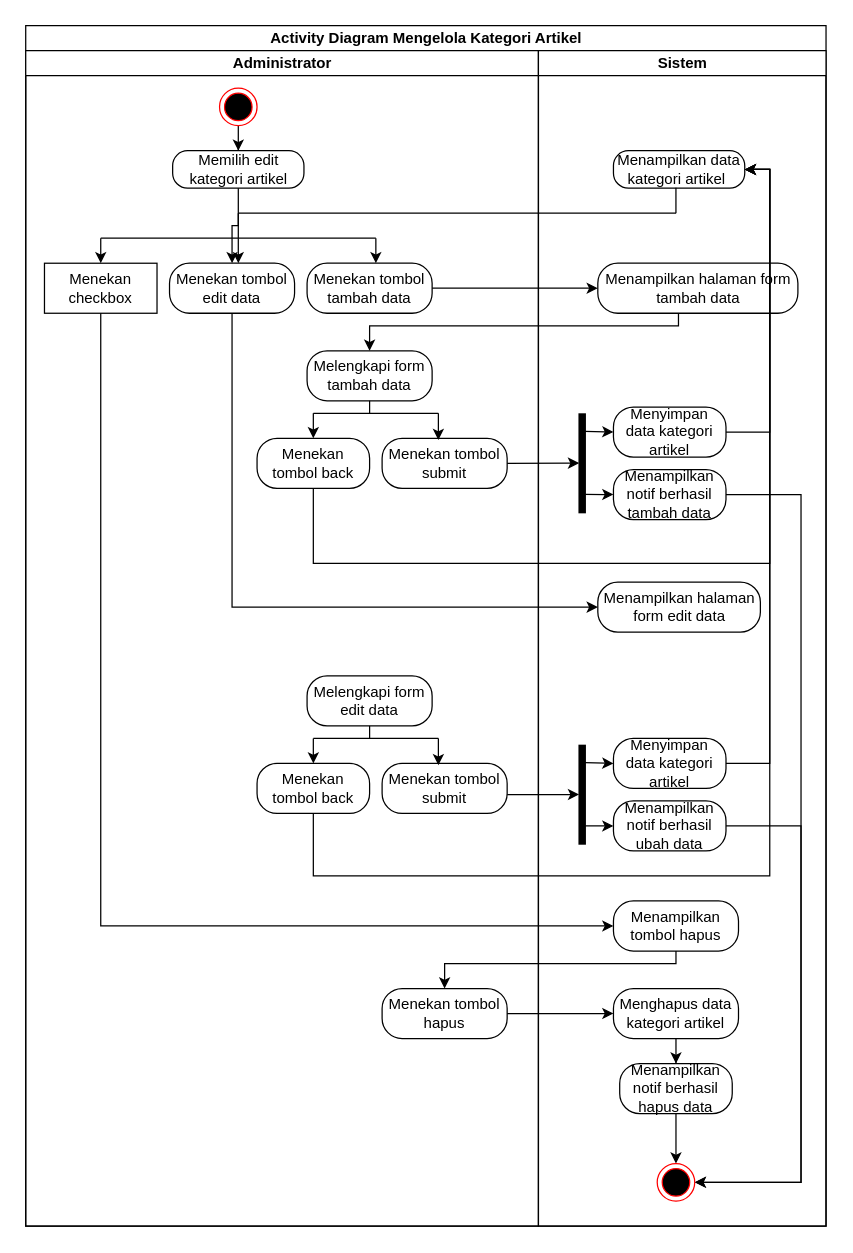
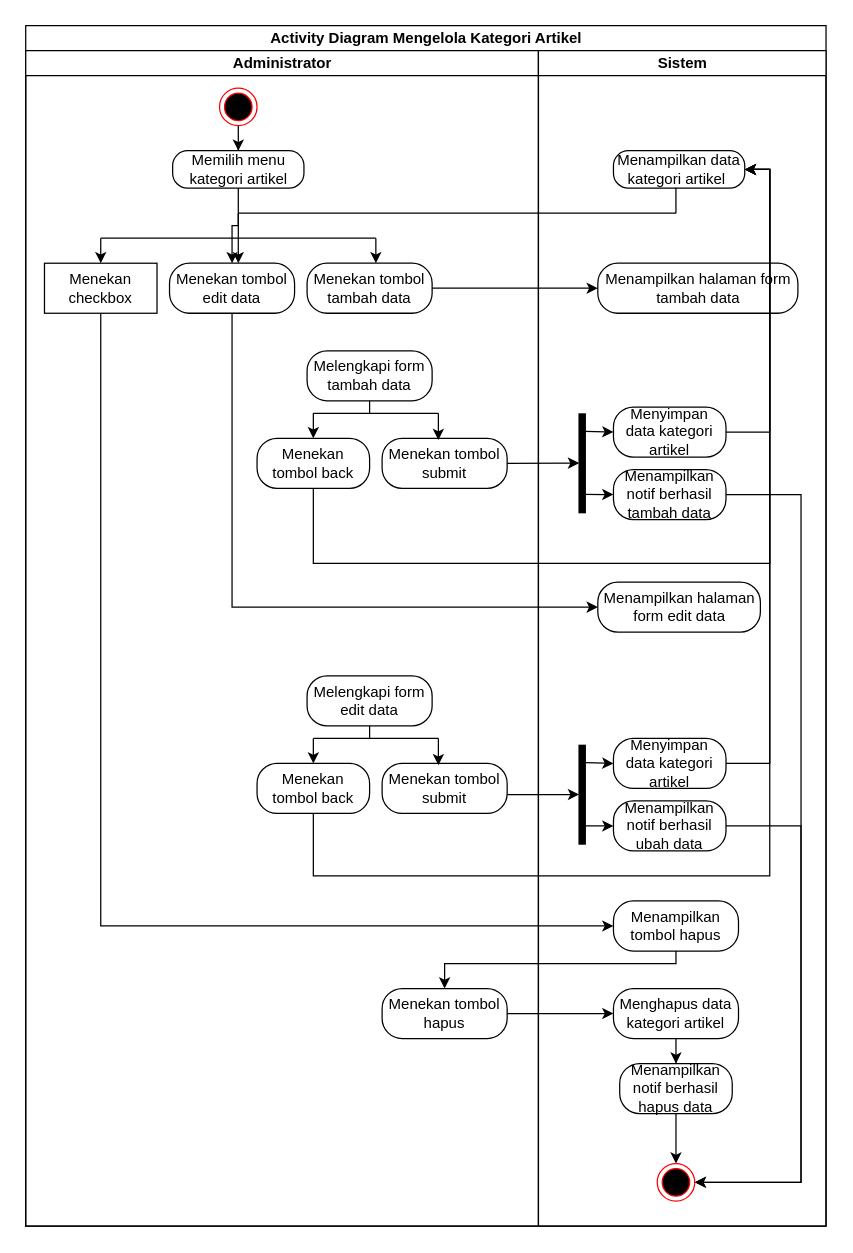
  <mxCell id="0" />
  <mxCell id="1" parent="0" />
  <mxCell id="2" value="Activity Diagram Mengelola Kategori Artikel" style="swimlane;childLayout=stackLayout;resizeParent=1;resizeParentMax=0;startSize=20;html=1;" vertex="1" parent="1"><mxGeometry x="20" y="20" width="640" height="960" as="geometry" /></mxCell>
  <mxCell id="3" value="Administrator" style="swimlane;startSize=20;html=1;" vertex="1" parent="2"><mxGeometry y="20" width="410" height="940" as="geometry" /></mxCell>
  <mxCell id="4" value="" style="edgeStyle=orthogonalEdgeStyle;rounded=0;orthogonalLoop=1;jettySize=auto;html=1;" edge="1" parent="3" source="5" target="6"><mxGeometry relative="1" as="geometry" /></mxCell>
  <mxCell id="5" value="" style="ellipse;html=1;shape=endState;fillColor=#000000;strokeColor=#ff0000;" vertex="1" parent="3"><mxGeometry x="155.0" y="30" width="30" height="30" as="geometry" /></mxCell>
- <mxCell id="6" value="Memilih edit kategori artikel" style="rounded=1;whiteSpace=wrap;html=1;arcSize=40;fontColor=#000000;fillColor=default;strokeColor=default;" vertex="1" parent="3"><mxGeometry x="117.5" y="80" width="105" height="30" as="geometry" /></mxCell>
+ <mxCell id="6" value="Memilih menu kategori artikel" style="rounded=1;whiteSpace=wrap;html=1;arcSize=40;fontColor=#000000;fillColor=default;strokeColor=default;" vertex="1" parent="3"><mxGeometry x="117.5" y="80" width="105" height="30" as="geometry" /></mxCell>
  <mxCell id="7" value="Menekan checkbox" style="whiteSpace=wrap;html=1;arcSize=40;fontColor=#000000;fillColor=default;strokeColor=default;rounded=0;" vertex="1" parent="3"><mxGeometry x="15" y="170" width="90" height="40" as="geometry" /></mxCell>
  <mxCell id="8" value="Menekan tombol edit data" style="rounded=1;whiteSpace=wrap;html=1;arcSize=40;fontColor=#000000;fillColor=default;strokeColor=default;" vertex="1" parent="3"><mxGeometry x="115" y="170" width="100" height="40" as="geometry" /></mxCell>
  <mxCell id="9" value="Menekan tombol tambah data" style="rounded=1;whiteSpace=wrap;html=1;arcSize=40;fontColor=#000000;fillColor=default;strokeColor=default;" vertex="1" parent="3"><mxGeometry x="225" y="170" width="100" height="40" as="geometry" /></mxCell>
  <mxCell id="10" value="Melengkapi form tambah data" style="rounded=1;whiteSpace=wrap;html=1;arcSize=40;fontColor=#000000;fillColor=default;strokeColor=default;" vertex="1" parent="3"><mxGeometry x="225" y="240" width="100" height="40" as="geometry" /></mxCell>
  <mxCell id="11" value="Menekan tombol back" style="rounded=1;whiteSpace=wrap;html=1;arcSize=40;fontColor=#000000;fillColor=default;strokeColor=default;" vertex="1" parent="3"><mxGeometry x="185" y="310" width="90" height="40" as="geometry" /></mxCell>
  <mxCell id="12" value="Menekan tombol submit" style="rounded=1;whiteSpace=wrap;html=1;arcSize=40;fontColor=#000000;fillColor=default;strokeColor=default;" vertex="1" parent="3"><mxGeometry x="285" y="310" width="100" height="40" as="geometry" /></mxCell>
  <mxCell id="13" value="Melengkapi form edit data" style="rounded=1;whiteSpace=wrap;html=1;arcSize=40;fontColor=#000000;fillColor=default;strokeColor=default;" vertex="1" parent="3"><mxGeometry x="225" y="500" width="100" height="40" as="geometry" /></mxCell>
  <mxCell id="14" value="Menekan tombol back" style="rounded=1;whiteSpace=wrap;html=1;arcSize=40;fontColor=#000000;fillColor=default;strokeColor=default;" vertex="1" parent="3"><mxGeometry x="185" y="570" width="90" height="40" as="geometry" /></mxCell>
  <mxCell id="15" value="Menekan tombol submit" style="rounded=1;whiteSpace=wrap;html=1;arcSize=40;fontColor=#000000;fillColor=default;strokeColor=default;" vertex="1" parent="3"><mxGeometry x="285" y="570" width="100" height="40" as="geometry" /></mxCell>
  <mxCell id="16" value="" style="endArrow=none;html=1;rounded=0;exitX=0.5;exitY=1;exitDx=0;exitDy=0;" edge="1" parent="3"><mxGeometry width="50" height="50" relative="1" as="geometry"><mxPoint x="275" y="540" as="sourcePoint" /><mxPoint x="275" y="550" as="targetPoint" /></mxGeometry></mxCell>
  <mxCell id="17" value="" style="endArrow=none;html=1;rounded=0;" edge="1" parent="3"><mxGeometry width="50" height="50" relative="1" as="geometry"><mxPoint x="230" y="550" as="sourcePoint" /><mxPoint x="330" y="550" as="targetPoint" /></mxGeometry></mxCell>
  <mxCell id="18" value="" style="endArrow=classic;html=1;rounded=0;entryX=0.5;entryY=0;entryDx=0;entryDy=0;" edge="1" parent="3" target="14"><mxGeometry width="50" height="50" relative="1" as="geometry"><mxPoint x="230" y="550" as="sourcePoint" /><mxPoint x="300" y="490" as="targetPoint" /></mxGeometry></mxCell>
  <mxCell id="19" value="" style="endArrow=classic;html=1;rounded=0;entryX=0.45;entryY=0.035;entryDx=0;entryDy=0;entryPerimeter=0;" edge="1" parent="3" target="15"><mxGeometry width="50" height="50" relative="1" as="geometry"><mxPoint x="330" y="550" as="sourcePoint" /><mxPoint x="300" y="490" as="targetPoint" /></mxGeometry></mxCell>
  <mxCell id="20" value="Menekan tombol hapus" style="rounded=1;whiteSpace=wrap;html=1;arcSize=40;fontColor=#000000;fillColor=default;strokeColor=default;" vertex="1" parent="3"><mxGeometry x="285" y="750" width="100" height="40" as="geometry" /></mxCell>
  <mxCell id="21" value="Sistem" style="swimlane;startSize=20;html=1;" vertex="1" parent="2"><mxGeometry x="410" y="20" width="230" height="940" as="geometry" /></mxCell>
  <mxCell id="22" value="Menampilkan data kategori artikel&amp;nbsp;" style="rounded=1;whiteSpace=wrap;html=1;arcSize=40;fontColor=#000000;fillColor=default;strokeColor=default;" vertex="1" parent="21"><mxGeometry x="60" y="80" width="105" height="30" as="geometry" /></mxCell>
  <mxCell id="23" value="Menampilkan halaman form tambah data" style="rounded=1;whiteSpace=wrap;html=1;arcSize=40;fontColor=#000000;fillColor=default;strokeColor=default;" vertex="1" parent="21"><mxGeometry x="47.5" y="170" width="160" height="40" as="geometry" /></mxCell>
  <mxCell id="24" value="" style="shape=line;html=1;strokeWidth=6;strokeColor=default;rotation=90;" vertex="1" parent="21"><mxGeometry x="-5" y="325" width="80" height="10" as="geometry" /></mxCell>
  <mxCell id="25" style="edgeStyle=orthogonalEdgeStyle;rounded=0;orthogonalLoop=1;jettySize=auto;html=1;entryX=1;entryY=0.5;entryDx=0;entryDy=0;" edge="1" parent="21" source="26" target="22"><mxGeometry relative="1" as="geometry"><Array as="points"><mxPoint x="185" y="305" /><mxPoint x="185" y="95" /></Array></mxGeometry></mxCell>
  <mxCell id="26" value="Menyimpan data kategori artikel" style="rounded=1;whiteSpace=wrap;html=1;arcSize=40;fontColor=#000000;fillColor=default;strokeColor=default;" vertex="1" parent="21"><mxGeometry x="60" y="285" width="90" height="40" as="geometry" /></mxCell>
  <mxCell id="27" style="edgeStyle=orthogonalEdgeStyle;rounded=0;orthogonalLoop=1;jettySize=auto;html=1;entryX=1;entryY=0.5;entryDx=0;entryDy=0;" edge="1" parent="21" source="28" target="45"><mxGeometry relative="1" as="geometry"><Array as="points"><mxPoint x="210" y="355" /><mxPoint x="210" y="905" /></Array></mxGeometry></mxCell>
  <mxCell id="28" value="Menampilkan notif berhasil tambah data" style="rounded=1;whiteSpace=wrap;html=1;arcSize=40;fontColor=#000000;fillColor=default;strokeColor=default;" vertex="1" parent="21"><mxGeometry x="60" y="335" width="90" height="40" as="geometry" /></mxCell>
  <mxCell id="29" value="" style="endArrow=classic;html=1;rounded=0;entryX=0;entryY=0.5;entryDx=0;entryDy=0;exitX=0.18;exitY=0.3;exitDx=0;exitDy=0;exitPerimeter=0;" edge="1" parent="21" source="24" target="26"><mxGeometry width="50" height="50" relative="1" as="geometry"><mxPoint x="-70" y="250" as="sourcePoint" /><mxPoint x="-20" y="200" as="targetPoint" /></mxGeometry></mxCell>
  <mxCell id="30" value="" style="endArrow=classic;html=1;rounded=0;entryX=0;entryY=0.5;entryDx=0;entryDy=0;exitX=0.811;exitY=0.259;exitDx=0;exitDy=0;exitPerimeter=0;" edge="1" parent="21" source="24" target="28"><mxGeometry width="50" height="50" relative="1" as="geometry"><mxPoint x="-40" y="290" as="sourcePoint" /><mxPoint x="10" y="240" as="targetPoint" /></mxGeometry></mxCell>
  <mxCell id="31" value="Menampilkan halaman form edit data" style="rounded=1;whiteSpace=wrap;html=1;arcSize=40;fontColor=#000000;fillColor=default;strokeColor=default;" vertex="1" parent="21"><mxGeometry x="47.5" y="425" width="130" height="40" as="geometry" /></mxCell>
  <mxCell id="32" value="" style="shape=line;html=1;strokeWidth=6;strokeColor=default;rotation=90;" vertex="1" parent="21"><mxGeometry x="-5" y="590" width="80" height="10" as="geometry" /></mxCell>
  <mxCell id="33" style="edgeStyle=orthogonalEdgeStyle;rounded=0;orthogonalLoop=1;jettySize=auto;html=1;entryX=1;entryY=0.5;entryDx=0;entryDy=0;" edge="1" parent="21" source="34" target="22"><mxGeometry relative="1" as="geometry"><Array as="points"><mxPoint x="185" y="570" /><mxPoint x="185" y="95" /></Array></mxGeometry></mxCell>
  <mxCell id="34" value="Menyimpan data kategori artikel" style="rounded=1;whiteSpace=wrap;html=1;arcSize=40;fontColor=#000000;fillColor=default;strokeColor=default;" vertex="1" parent="21"><mxGeometry x="60" y="550" width="90" height="40" as="geometry" /></mxCell>
  <mxCell id="35" value="" style="endArrow=classic;html=1;rounded=0;entryX=0;entryY=0.5;entryDx=0;entryDy=0;exitX=0.18;exitY=0.3;exitDx=0;exitDy=0;exitPerimeter=0;" edge="1" parent="21" source="32" target="34"><mxGeometry width="50" height="50" relative="1" as="geometry"><mxPoint x="-70" y="515" as="sourcePoint" /><mxPoint x="-20" y="465" as="targetPoint" /></mxGeometry></mxCell>
  <mxCell id="36" style="edgeStyle=orthogonalEdgeStyle;rounded=0;orthogonalLoop=1;jettySize=auto;html=1;entryX=1;entryY=0.5;entryDx=0;entryDy=0;" edge="1" parent="21" source="37" target="45"><mxGeometry relative="1" as="geometry"><Array as="points"><mxPoint x="210" y="620" /><mxPoint x="210" y="905" /></Array></mxGeometry></mxCell>
  <mxCell id="37" value="Menampilkan notif berhasil ubah data" style="rounded=1;whiteSpace=wrap;html=1;arcSize=40;fontColor=#000000;fillColor=default;strokeColor=default;" vertex="1" parent="21"><mxGeometry x="60" y="600" width="90" height="40" as="geometry" /></mxCell>
  <mxCell id="38" value="" style="endArrow=classic;html=1;rounded=0;entryX=0;entryY=0.5;entryDx=0;entryDy=0;exitX=0.811;exitY=0.259;exitDx=0;exitDy=0;exitPerimeter=0;" edge="1" parent="21" source="32" target="37"><mxGeometry width="50" height="50" relative="1" as="geometry"><mxPoint x="-40" y="555" as="sourcePoint" /><mxPoint x="10" y="505" as="targetPoint" /></mxGeometry></mxCell>
  <mxCell id="39" value="" style="endArrow=classic;html=1;rounded=0;exitX=1;exitY=0.5;exitDx=0;exitDy=0;entryX=0.498;entryY=0.745;entryDx=0;entryDy=0;entryPerimeter=0;" edge="1" parent="21" target="32"><mxGeometry width="50" height="50" relative="1" as="geometry"><mxPoint x="-25" y="595" as="sourcePoint" /><mxPoint x="-190" y="515" as="targetPoint" /></mxGeometry></mxCell>
  <mxCell id="40" value="Menampilkan tombol hapus" style="rounded=1;whiteSpace=wrap;html=1;arcSize=40;fontColor=#000000;fillColor=default;strokeColor=default;" vertex="1" parent="21"><mxGeometry x="60" y="680" width="100" height="40" as="geometry" /></mxCell>
  <mxCell id="41" value="" style="edgeStyle=orthogonalEdgeStyle;rounded=0;orthogonalLoop=1;jettySize=auto;html=1;" edge="1" parent="21" source="42" target="44"><mxGeometry relative="1" as="geometry" /></mxCell>
  <mxCell id="42" value="Menghapus data kategori artikel" style="rounded=1;whiteSpace=wrap;html=1;arcSize=40;fontColor=#000000;fillColor=default;strokeColor=default;" vertex="1" parent="21"><mxGeometry x="60" y="750" width="100" height="40" as="geometry" /></mxCell>
  <mxCell id="43" value="" style="edgeStyle=orthogonalEdgeStyle;rounded=0;orthogonalLoop=1;jettySize=auto;html=1;" edge="1" parent="21" source="44" target="45"><mxGeometry relative="1" as="geometry" /></mxCell>
  <mxCell id="44" value="Menampilkan notif berhasil hapus data" style="rounded=1;whiteSpace=wrap;html=1;arcSize=40;fontColor=#000000;fillColor=default;strokeColor=default;" vertex="1" parent="21"><mxGeometry x="65" y="810" width="90" height="40" as="geometry" /></mxCell>
  <mxCell id="45" value="" style="ellipse;html=1;shape=endState;fillColor=#000000;strokeColor=#ff0000;" vertex="1" parent="21"><mxGeometry x="95" y="890" width="30" height="30" as="geometry" /></mxCell>
  <mxCell id="46" style="edgeStyle=orthogonalEdgeStyle;rounded=0;orthogonalLoop=1;jettySize=auto;html=1;" edge="1" parent="2" source="6" target="8"><mxGeometry relative="1" as="geometry" /></mxCell>
  <mxCell id="47" value="" style="edgeStyle=orthogonalEdgeStyle;rounded=0;orthogonalLoop=1;jettySize=auto;html=1;" edge="1" parent="2" source="9" target="23"><mxGeometry relative="1" as="geometry" /></mxCell>
  <mxCell id="48" style="edgeStyle=orthogonalEdgeStyle;rounded=0;orthogonalLoop=1;jettySize=auto;html=1;entryX=1;entryY=0.5;entryDx=0;entryDy=0;" edge="1" parent="2" source="11" target="22"><mxGeometry relative="1" as="geometry"><Array as="points"><mxPoint x="230" y="430" /><mxPoint x="595" y="430" /><mxPoint x="595" y="115" /></Array></mxGeometry></mxCell>
  <mxCell id="49" value="" style="endArrow=classic;html=1;rounded=0;exitX=1;exitY=0.5;exitDx=0;exitDy=0;entryX=0.498;entryY=0.745;entryDx=0;entryDy=0;entryPerimeter=0;" edge="1" parent="2" source="12" target="24"><mxGeometry width="50" height="50" relative="1" as="geometry"><mxPoint x="170" y="320" as="sourcePoint" /><mxPoint x="220" y="270" as="targetPoint" /></mxGeometry></mxCell>
  <mxCell id="50" style="edgeStyle=orthogonalEdgeStyle;rounded=0;orthogonalLoop=1;jettySize=auto;html=1;" edge="1" parent="2" source="8" target="31"><mxGeometry relative="1" as="geometry"><Array as="points"><mxPoint x="165" y="465" /></Array></mxGeometry></mxCell>
- <mxCell id="51" style="edgeStyle=orthogonalEdgeStyle;rounded=0;orthogonalLoop=1;jettySize=auto;html=1;" edge="1" parent="2" source="23" target="10"><mxGeometry relative="1" as="geometry"><Array as="points"><mxPoint x="522" y="240" /><mxPoint x="275" y="240" /></Array></mxGeometry></mxCell>
  <mxCell id="52" style="edgeStyle=orthogonalEdgeStyle;rounded=0;orthogonalLoop=1;jettySize=auto;html=1;entryX=1;entryY=0.5;entryDx=0;entryDy=0;" edge="1" parent="2" source="14" target="22"><mxGeometry relative="1" as="geometry"><Array as="points"><mxPoint x="230" y="680" /><mxPoint x="595" y="680" /><mxPoint x="595" y="115" /></Array></mxGeometry></mxCell>
  <mxCell id="53" style="edgeStyle=orthogonalEdgeStyle;rounded=0;orthogonalLoop=1;jettySize=auto;html=1;entryX=0;entryY=0.5;entryDx=0;entryDy=0;" edge="1" parent="2" source="7" target="40"><mxGeometry relative="1" as="geometry"><Array as="points"><mxPoint x="60" y="720" /></Array></mxGeometry></mxCell>
  <mxCell id="54" style="edgeStyle=orthogonalEdgeStyle;rounded=0;orthogonalLoop=1;jettySize=auto;html=1;entryX=0.5;entryY=0;entryDx=0;entryDy=0;" edge="1" parent="2" source="40" target="20"><mxGeometry relative="1" as="geometry"><Array as="points"><mxPoint x="520" y="750" /><mxPoint x="335" y="750" /></Array></mxGeometry></mxCell>
  <mxCell id="55" value="" style="edgeStyle=orthogonalEdgeStyle;rounded=0;orthogonalLoop=1;jettySize=auto;html=1;" edge="1" parent="2" source="20" target="42"><mxGeometry relative="1" as="geometry" /></mxCell>
  <mxCell id="56" value="" style="endArrow=none;html=1;rounded=0;entryX=0.476;entryY=0.985;entryDx=0;entryDy=0;entryPerimeter=0;" edge="1" parent="1" target="22"><mxGeometry width="50" height="50" relative="1" as="geometry"><mxPoint x="540" y="170" as="sourcePoint" /><mxPoint x="330" y="250" as="targetPoint" /></mxGeometry></mxCell>
  <mxCell id="57" value="" style="endArrow=none;html=1;rounded=0;" edge="1" parent="1"><mxGeometry width="50" height="50" relative="1" as="geometry"><mxPoint x="190" y="170" as="sourcePoint" /><mxPoint x="540" y="170" as="targetPoint" /></mxGeometry></mxCell>
  <mxCell id="58" value="" style="endArrow=none;html=1;rounded=0;" edge="1" parent="1"><mxGeometry width="50" height="50" relative="1" as="geometry"><mxPoint x="80" y="190" as="sourcePoint" /><mxPoint x="300" y="190" as="targetPoint" /></mxGeometry></mxCell>
  <mxCell id="59" value="" style="endArrow=none;html=1;rounded=0;" edge="1" parent="1"><mxGeometry width="50" height="50" relative="1" as="geometry"><mxPoint x="190" y="170" as="sourcePoint" /><mxPoint x="190" y="190" as="targetPoint" /></mxGeometry></mxCell>
  <mxCell id="60" value="" style="endArrow=classic;html=1;rounded=0;entryX=0.5;entryY=0;entryDx=0;entryDy=0;" edge="1" parent="1" target="7"><mxGeometry width="50" height="50" relative="1" as="geometry"><mxPoint x="80" y="190" as="sourcePoint" /><mxPoint x="340" y="80" as="targetPoint" /></mxGeometry></mxCell>
  <mxCell id="61" value="" style="endArrow=classic;html=1;rounded=0;" edge="1" parent="1"><mxGeometry width="50" height="50" relative="1" as="geometry"><mxPoint x="190" y="190" as="sourcePoint" /><mxPoint x="190" y="210" as="targetPoint" /></mxGeometry></mxCell>
  <mxCell id="62" value="" style="endArrow=classic;html=1;rounded=0;" edge="1" parent="1"><mxGeometry width="50" height="50" relative="1" as="geometry"><mxPoint x="300" y="190" as="sourcePoint" /><mxPoint x="300" y="210" as="targetPoint" /></mxGeometry></mxCell>
  <mxCell id="63" value="" style="endArrow=none;html=1;rounded=0;exitX=0.5;exitY=1;exitDx=0;exitDy=0;" edge="1" parent="1" source="10"><mxGeometry width="50" height="50" relative="1" as="geometry"><mxPoint x="220" y="250" as="sourcePoint" /><mxPoint x="295" y="330" as="targetPoint" /></mxGeometry></mxCell>
  <mxCell id="64" value="" style="endArrow=none;html=1;rounded=0;" edge="1" parent="1"><mxGeometry width="50" height="50" relative="1" as="geometry"><mxPoint x="250" y="330" as="sourcePoint" /><mxPoint x="350" y="330" as="targetPoint" /></mxGeometry></mxCell>
  <mxCell id="65" value="" style="endArrow=classic;html=1;rounded=0;entryX=0.5;entryY=0;entryDx=0;entryDy=0;" edge="1" parent="1" target="11"><mxGeometry width="50" height="50" relative="1" as="geometry"><mxPoint x="250" y="330" as="sourcePoint" /><mxPoint x="320" y="270" as="targetPoint" /></mxGeometry></mxCell>
  <mxCell id="66" value="" style="endArrow=classic;html=1;rounded=0;entryX=0.45;entryY=0.035;entryDx=0;entryDy=0;entryPerimeter=0;" edge="1" parent="1" target="12"><mxGeometry width="50" height="50" relative="1" as="geometry"><mxPoint x="350" y="330" as="sourcePoint" /><mxPoint x="320" y="270" as="targetPoint" /></mxGeometry></mxCell>
